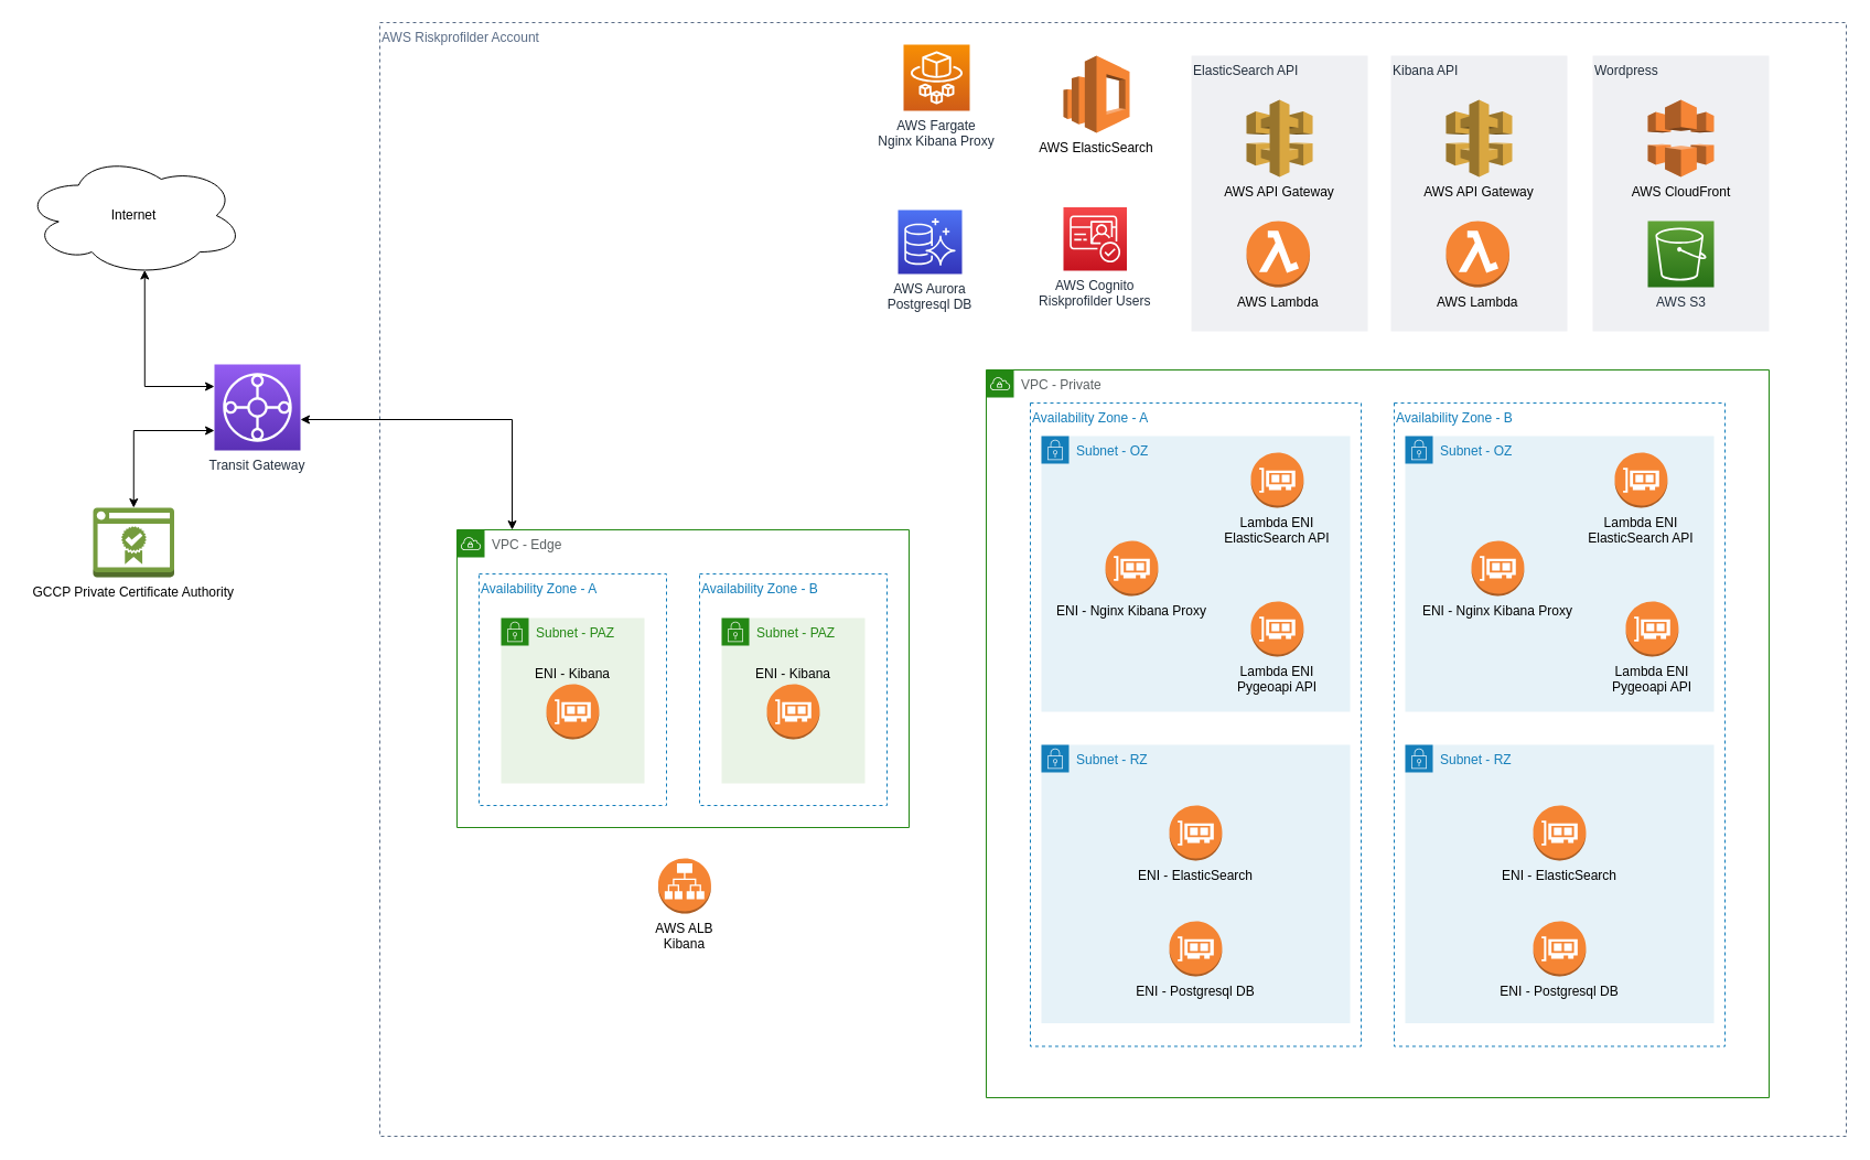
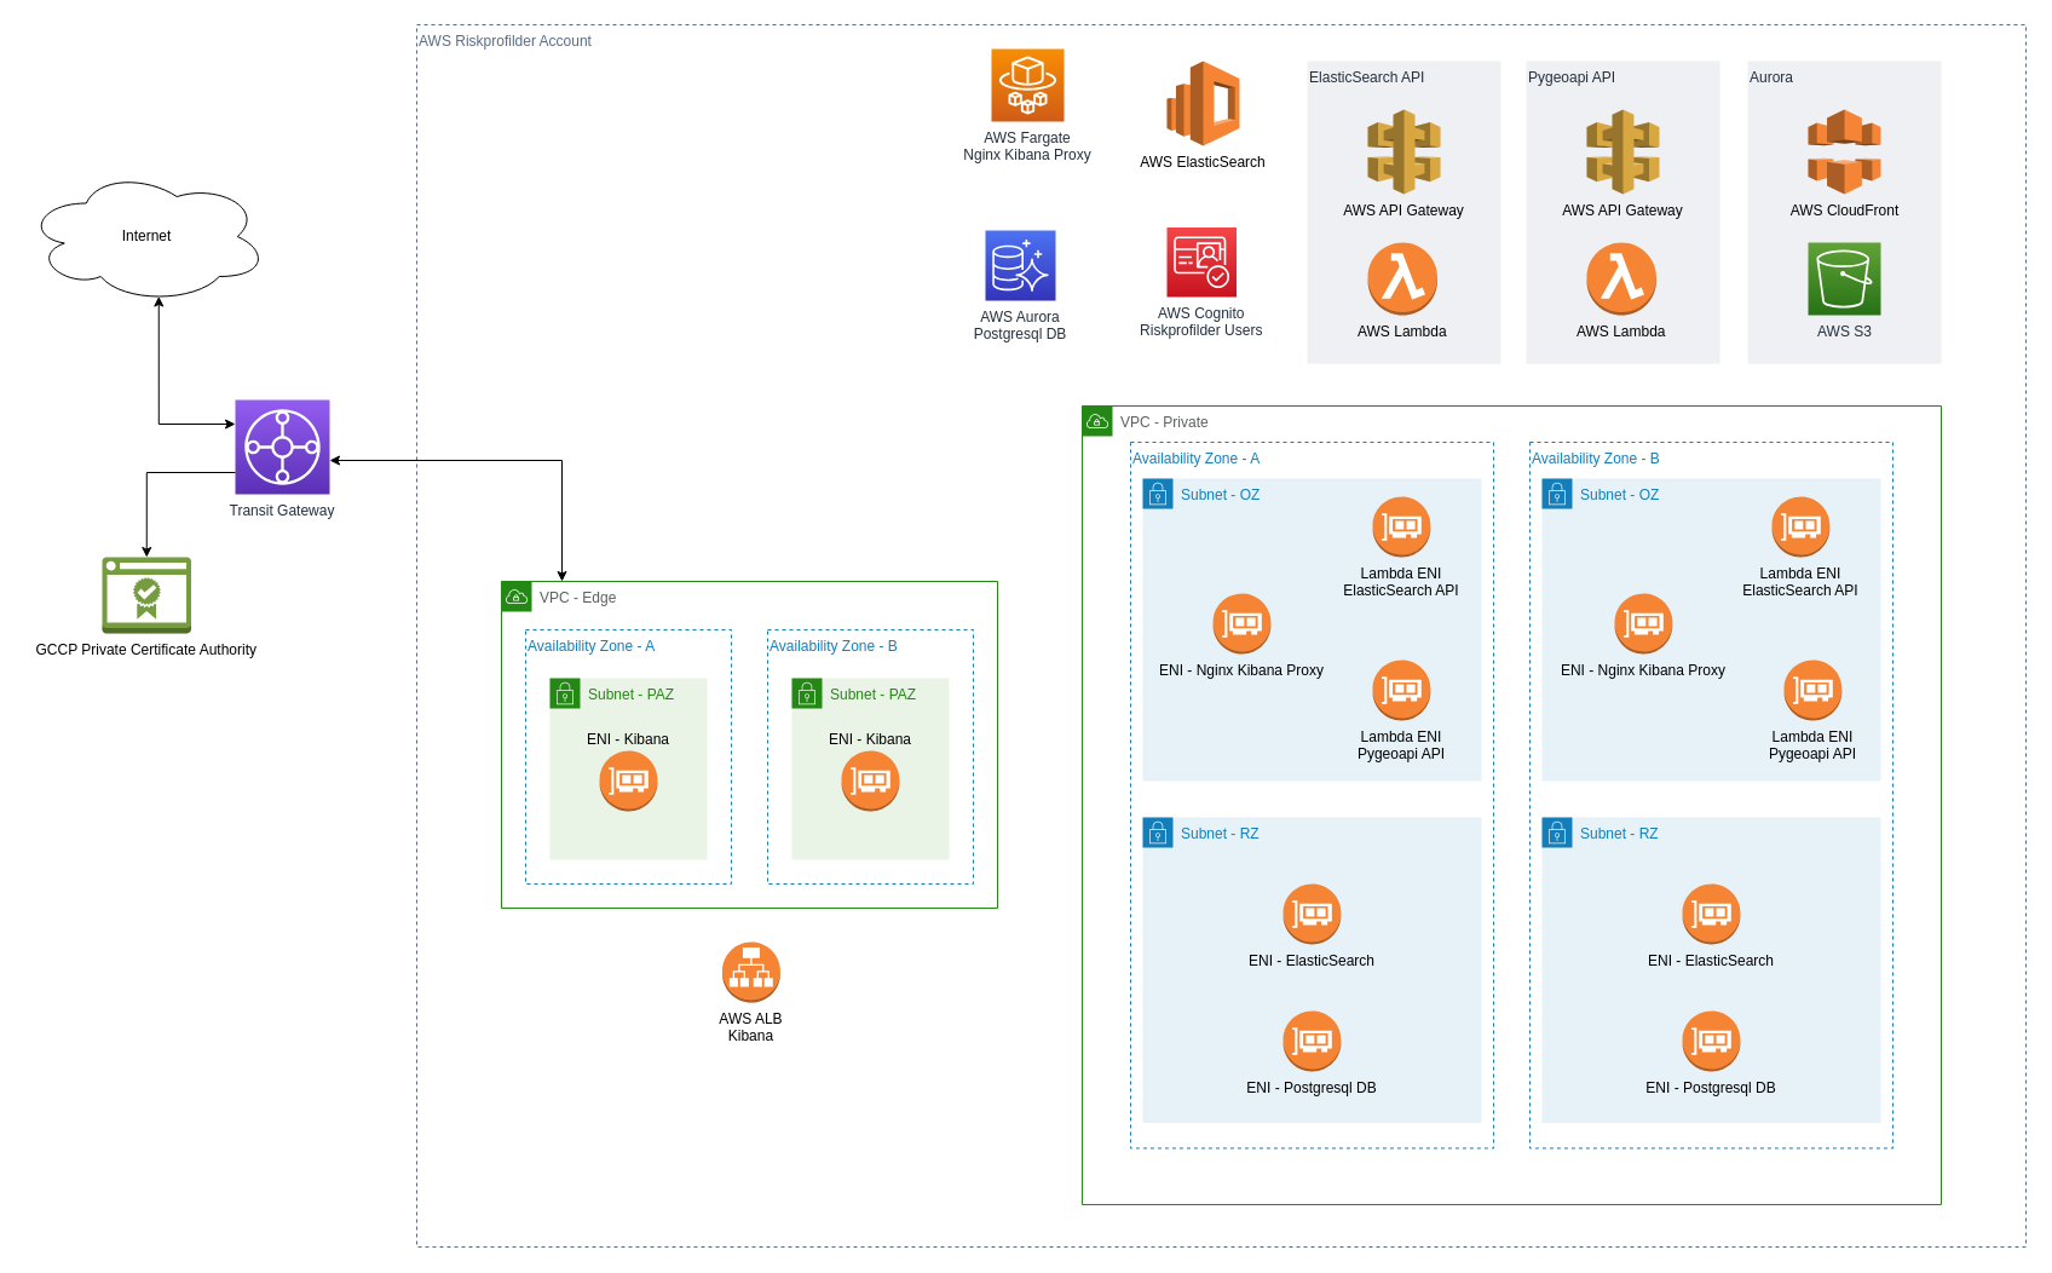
  <mxCell id="0" />
  <mxCell id="1" parent="0" />
  <mxCell id="2" value="AWS Riskprofilder Account" style="fillColor=none;strokeColor=#5A6C86;dashed=1;verticalAlign=top;fontStyle=0;fontColor=#5A6C86;align=left;" parent="1" vertex="1"><mxGeometry x="344" y="20" width="1330" height="1010" as="geometry" /></mxCell>
  <mxCell id="3" value="" style="edgeStyle=orthogonalEdgeStyle;rounded=0;orthogonalLoop=1;jettySize=auto;startArrow=classic;startFill=1;" parent="1" source="4" target="7" edge="1"><mxGeometry relative="1" as="geometry"><Array as="points"><mxPoint x="464" y="380" /></Array></mxGeometry></mxCell>
  <mxCell id="4" value="Transit Gateway" style="outlineConnect=0;fontColor=#232F3E;gradientColor=#945DF2;gradientDirection=north;fillColor=#5A30B5;strokeColor=#ffffff;dashed=0;verticalLabelPosition=bottom;verticalAlign=top;align=center;fontSize=12;fontStyle=0;aspect=fixed;shape=mxgraph.aws4.resourceIcon;resIcon=mxgraph.aws4.transit_gateway;" parent="1" vertex="1"><mxGeometry x="194" y="330" width="78" height="78" as="geometry" /></mxCell>
  <mxCell id="5" value="GCCP Private Certificate Authority" style="outlineConnect=0;dashed=0;verticalLabelPosition=bottom;verticalAlign=top;align=center;shape=mxgraph.aws3.certificate_manager_2;fillColor=#759C3E;gradientColor=none;" parent="1" vertex="1"><mxGeometry x="84" y="460" width="73.5" height="63" as="geometry" /></mxCell>
  <mxCell id="6" value="" style="group;align=left;" parent="1" vertex="1" connectable="0"><mxGeometry x="414" y="480" width="410" height="270" as="geometry" /></mxCell>
  <mxCell id="7" value="VPC - Edge" style="points=[[0,0],[0.25,0],[0.5,0],[0.75,0],[1,0],[1,0.25],[1,0.5],[1,0.75],[1,1],[0.75,1],[0.5,1],[0.25,1],[0,1],[0,0.75],[0,0.5],[0,0.25]];outlineConnect=0;gradientColor=none;whiteSpace=wrap;fontSize=12;fontStyle=0;shape=mxgraph.aws4.group;grIcon=mxgraph.aws4.group_vpc;strokeColor=#248814;fillColor=none;verticalAlign=top;align=left;spacingLeft=30;dashed=0;fontColor=#5A6061;" parent="6" vertex="1"><mxGeometry width="410" height="270" as="geometry" /></mxCell>
  <mxCell id="8" value="Availability Zone - A" style="fillColor=none;strokeColor=#147EBA;dashed=1;verticalAlign=top;fontStyle=0;fontColor=#147EBA;align=left;" parent="6" vertex="1"><mxGeometry x="20" y="40" width="170" height="210" as="geometry" /></mxCell>
  <mxCell id="9" value="Availability Zone - B" style="fillColor=none;strokeColor=#147EBA;dashed=1;verticalAlign=top;fontStyle=0;fontColor=#147EBA;align=left;" parent="6" vertex="1"><mxGeometry x="220" y="40" width="170" height="210" as="geometry" /></mxCell>
  <mxCell id="10" value="Subnet - PAZ" style="points=[[0,0],[0.25,0],[0.5,0],[0.75,0],[1,0],[1,0.25],[1,0.5],[1,0.75],[1,1],[0.75,1],[0.5,1],[0.25,1],[0,1],[0,0.75],[0,0.5],[0,0.25]];outlineConnect=0;gradientColor=none;whiteSpace=wrap;fontSize=12;fontStyle=0;shape=mxgraph.aws4.group;grIcon=mxgraph.aws4.group_security_group;grStroke=0;strokeColor=#248814;fillColor=#E9F3E6;verticalAlign=top;align=left;spacingLeft=30;fontColor=#248814;dashed=0;" parent="6" vertex="1"><mxGeometry x="40" y="80" width="130" height="150" as="geometry" /></mxCell>
  <mxCell id="11" value="Subnet - PAZ" style="points=[[0,0],[0.25,0],[0.5,0],[0.75,0],[1,0],[1,0.25],[1,0.5],[1,0.75],[1,1],[0.75,1],[0.5,1],[0.25,1],[0,1],[0,0.75],[0,0.5],[0,0.25]];outlineConnect=0;gradientColor=none;whiteSpace=wrap;fontSize=12;fontStyle=0;shape=mxgraph.aws4.group;grIcon=mxgraph.aws4.group_security_group;grStroke=0;strokeColor=#248814;fillColor=#E9F3E6;verticalAlign=top;align=left;spacingLeft=30;fontColor=#248814;dashed=0;" parent="6" vertex="1"><mxGeometry x="240" y="80" width="130" height="150" as="geometry" /></mxCell>
  <mxCell id="12" value="ENI - Kibana" style="outlineConnect=0;dashed=0;verticalLabelPosition=top;verticalAlign=bottom;align=center;shape=mxgraph.aws3.elastic_network_interface;fillColor=#F58534;gradientColor=none;labelPosition=center;" parent="6" vertex="1"><mxGeometry x="81.04" y="140" width="47.92" height="50" as="geometry" /></mxCell>
  <mxCell id="13" value="ENI - Kibana" style="outlineConnect=0;dashed=0;verticalLabelPosition=top;verticalAlign=bottom;align=center;shape=mxgraph.aws3.elastic_network_interface;fillColor=#F58534;gradientColor=none;labelPosition=center;" parent="6" vertex="1"><mxGeometry x="281.04" y="140" width="47.92" height="50" as="geometry" /></mxCell>
  <mxCell id="14" value="" style="group;" parent="1" vertex="1" connectable="0"><mxGeometry x="894" y="95" width="710" height="900" as="geometry" /></mxCell>
  <mxCell id="15" value="VPC - Private" style="points=[[0,0],[0.25,0],[0.5,0],[0.75,0],[1,0],[1,0.25],[1,0.5],[1,0.75],[1,1],[0.75,1],[0.5,1],[0.25,1],[0,1],[0,0.75],[0,0.5],[0,0.25]];outlineConnect=0;gradientColor=none;whiteSpace=wrap;fontSize=12;fontStyle=0;shape=mxgraph.aws4.group;grIcon=mxgraph.aws4.group_vpc;strokeColor=#248814;fillColor=none;verticalAlign=top;align=left;spacingLeft=30;dashed=0;fontColor=#5A6061;" parent="14" vertex="1"><mxGeometry y="240" width="710" height="660" as="geometry" /></mxCell>
  <mxCell id="16" value="Availability Zone - B" style="fillColor=none;strokeColor=#147EBA;dashed=1;verticalAlign=top;fontStyle=0;fontColor=#147EBA;align=left;" parent="14" vertex="1"><mxGeometry x="370" y="270" width="300" height="583.45" as="geometry" /></mxCell>
  <mxCell id="17" value="Availability Zone - A" style="fillColor=none;strokeColor=#147EBA;dashed=1;verticalAlign=top;fontStyle=0;fontColor=#147EBA;align=left;" parent="14" vertex="1"><mxGeometry x="40" y="270" width="300" height="583.45" as="geometry" /></mxCell>
  <mxCell id="18" value="Subnet - RZ" style="points=[[0,0],[0.25,0],[0.5,0],[0.75,0],[1,0],[1,0.25],[1,0.5],[1,0.75],[1,1],[0.75,1],[0.5,1],[0.25,1],[0,1],[0,0.75],[0,0.5],[0,0.25]];outlineConnect=0;gradientColor=none;whiteSpace=wrap;fontSize=12;fontStyle=0;shape=mxgraph.aws4.group;grIcon=mxgraph.aws4.group_security_group;grStroke=0;strokeColor=#147EBA;fillColor=#E6F2F8;verticalAlign=top;align=left;spacingLeft=30;fontColor=#147EBA;dashed=0;" parent="14" vertex="1"><mxGeometry x="50" y="580" width="280" height="252.41" as="geometry" /></mxCell>
  <mxCell id="19" value="Subnet - OZ" style="points=[[0,0],[0.25,0],[0.5,0],[0.75,0],[1,0],[1,0.25],[1,0.5],[1,0.75],[1,1],[0.75,1],[0.5,1],[0.25,1],[0,1],[0,0.75],[0,0.5],[0,0.25]];outlineConnect=0;gradientColor=none;whiteSpace=wrap;fontSize=12;fontStyle=0;shape=mxgraph.aws4.group;grIcon=mxgraph.aws4.group_security_group;grStroke=0;strokeColor=#147EBA;fillColor=#E6F2F8;verticalAlign=top;align=left;spacingLeft=30;fontColor=#147EBA;dashed=0;" parent="14" vertex="1"><mxGeometry x="50" y="300" width="280" height="250" as="geometry" /></mxCell>
  <mxCell id="20" value="Subnet - RZ" style="points=[[0,0],[0.25,0],[0.5,0],[0.75,0],[1,0],[1,0.25],[1,0.5],[1,0.75],[1,1],[0.75,1],[0.5,1],[0.25,1],[0,1],[0,0.75],[0,0.5],[0,0.25]];outlineConnect=0;gradientColor=none;whiteSpace=wrap;fontSize=12;fontStyle=0;shape=mxgraph.aws4.group;grIcon=mxgraph.aws4.group_security_group;grStroke=0;strokeColor=#147EBA;fillColor=#E6F2F8;verticalAlign=top;align=left;spacingLeft=30;fontColor=#147EBA;dashed=0;" parent="14" vertex="1"><mxGeometry x="380" y="580" width="280" height="252.41" as="geometry" /></mxCell>
  <mxCell id="21" value="Subnet - OZ" style="points=[[0,0],[0.25,0],[0.5,0],[0.75,0],[1,0],[1,0.25],[1,0.5],[1,0.75],[1,1],[0.75,1],[0.5,1],[0.25,1],[0,1],[0,0.75],[0,0.5],[0,0.25]];outlineConnect=0;gradientColor=none;whiteSpace=wrap;fontSize=12;fontStyle=0;shape=mxgraph.aws4.group;grIcon=mxgraph.aws4.group_security_group;grStroke=0;strokeColor=#147EBA;fillColor=#E6F2F8;verticalAlign=top;align=left;spacingLeft=30;fontColor=#147EBA;dashed=0;" parent="14" vertex="1"><mxGeometry x="380" y="300" width="280" height="250" as="geometry" /></mxCell>
  <mxCell id="22" value="ENI - Nginx Kibana Proxy" style="outlineConnect=0;dashed=0;verticalLabelPosition=bottom;verticalAlign=top;align=center;shape=mxgraph.aws3.elastic_network_interface;fillColor=#F58534;gradientColor=none;labelPosition=center;" parent="14" vertex="1"><mxGeometry x="108.04" y="395" width="47.92" height="50" as="geometry" /></mxCell>
  <mxCell id="23" value="ENI - Nginx Kibana Proxy" style="outlineConnect=0;dashed=0;verticalLabelPosition=bottom;verticalAlign=top;align=center;shape=mxgraph.aws3.elastic_network_interface;fillColor=#F58534;gradientColor=none;labelPosition=center;" parent="14" vertex="1"><mxGeometry x="440" y="395" width="47.92" height="50" as="geometry" /></mxCell>
  <mxCell id="24" value="AWS Aurora&#10;Postgresql DB" style="points=[[0,0,0],[0.25,0,0],[0.5,0,0],[0.75,0,0],[1,0,0],[0,1,0],[0.25,1,0],[0.5,1,0],[0.75,1,0],[1,1,0],[0,0.25,0],[0,0.5,0],[0,0.75,0],[1,0.25,0],[1,0.5,0],[1,0.75,0]];outlineConnect=0;fontColor=#232F3E;gradientColor=#4D72F3;gradientDirection=north;fillColor=#3334B9;strokeColor=#ffffff;dashed=0;verticalLabelPosition=bottom;verticalAlign=top;align=center;fontSize=12;fontStyle=0;aspect=fixed;shape=mxgraph.aws4.resourceIcon;resIcon=mxgraph.aws4.aurora;" parent="14" vertex="1"><mxGeometry x="-80.0" y="95" width="58" height="58" as="geometry" /></mxCell>
  <mxCell id="25" value="ENI - Postgresql DB" style="outlineConnect=0;dashed=0;verticalLabelPosition=bottom;verticalAlign=top;align=center;shape=mxgraph.aws3.elastic_network_interface;fillColor=#F58534;gradientColor=none;labelPosition=center;" parent="14" vertex="1"><mxGeometry x="166.04" y="740" width="47.92" height="50" as="geometry" /></mxCell>
  <mxCell id="26" value="ENI - ElasticSearch" style="outlineConnect=0;dashed=0;verticalLabelPosition=bottom;verticalAlign=top;align=center;shape=mxgraph.aws3.elastic_network_interface;fillColor=#F58534;gradientColor=none;labelPosition=center;" parent="14" vertex="1"><mxGeometry x="496.04" y="635" width="47.92" height="50" as="geometry" /></mxCell>
  <mxCell id="27" value="ENI - Postgresql DB" style="outlineConnect=0;dashed=0;verticalLabelPosition=bottom;verticalAlign=top;align=center;shape=mxgraph.aws3.elastic_network_interface;fillColor=#F58534;gradientColor=none;labelPosition=center;" parent="14" vertex="1"><mxGeometry x="496.04" y="740" width="47.92" height="50" as="geometry" /></mxCell>
  <mxCell id="28" value="Lambda ENI&#10;ElasticSearch API" style="outlineConnect=0;dashed=0;verticalLabelPosition=bottom;verticalAlign=top;align=center;shape=mxgraph.aws3.elastic_network_interface;fillColor=#F58534;gradientColor=none;labelPosition=center;" parent="14" vertex="1"><mxGeometry x="240" y="315" width="47.92" height="50" as="geometry" /></mxCell>
  <mxCell id="29" value="Lambda ENI&#10;ElasticSearch API" style="outlineConnect=0;dashed=0;verticalLabelPosition=bottom;verticalAlign=top;align=center;shape=mxgraph.aws3.elastic_network_interface;fillColor=#F58534;gradientColor=none;labelPosition=center;" parent="14" vertex="1"><mxGeometry x="570" y="315" width="47.92" height="50" as="geometry" /></mxCell>
  <mxCell id="30" value="Lambda ENI&#10;Pygeoapi API" style="outlineConnect=0;dashed=0;verticalLabelPosition=bottom;verticalAlign=top;align=center;shape=mxgraph.aws3.elastic_network_interface;fillColor=#F58534;gradientColor=none;labelPosition=center;" parent="14" vertex="1"><mxGeometry x="240" y="450" width="47.92" height="50" as="geometry" /></mxCell>
  <mxCell id="31" value="Lambda ENI&#10;Pygeoapi API" style="outlineConnect=0;dashed=0;verticalLabelPosition=bottom;verticalAlign=top;align=center;shape=mxgraph.aws3.elastic_network_interface;fillColor=#F58534;gradientColor=none;labelPosition=center;" parent="14" vertex="1"><mxGeometry x="580" y="450" width="47.92" height="50" as="geometry" /></mxCell>
  <mxCell id="32" value="ENI - ElasticSearch" style="outlineConnect=0;dashed=0;verticalLabelPosition=bottom;verticalAlign=top;align=center;shape=mxgraph.aws3.elastic_network_interface;fillColor=#F58534;gradientColor=none;labelPosition=center;" parent="14" vertex="1"><mxGeometry x="166.04" y="635" width="47.92" height="50" as="geometry" /></mxCell>
  <mxCell id="33" value="" style="group;" parent="14" vertex="1" connectable="0"><mxGeometry x="186.04" y="-45" width="160" height="250" as="geometry" /></mxCell>
  <mxCell id="34" value="ElasticSearch API" style="fillColor=#EFF0F3;strokeColor=none;dashed=0;verticalAlign=top;fontStyle=0;fontColor=#232F3D;align=left;" parent="33" vertex="1"><mxGeometry width="160" height="250" as="geometry" /></mxCell>
  <mxCell id="35" value="AWS API Gateway" style="outlineConnect=0;dashed=0;verticalLabelPosition=bottom;verticalAlign=top;align=center;shape=mxgraph.aws3.api_gateway;fillColor=#D9A741;gradientColor=none;" parent="33" vertex="1"><mxGeometry x="50" y="40" width="60" height="70" as="geometry" /></mxCell>
  <mxCell id="36" value="AWS Lambda" style="outlineConnect=0;dashed=0;verticalLabelPosition=bottom;verticalAlign=top;align=center;shape=mxgraph.aws3.lambda_function;fillColor=#F58534;gradientColor=none;" parent="33" vertex="1"><mxGeometry x="50" y="150" width="57.5" height="60" as="geometry" /></mxCell>
  <mxCell id="37" value="" style="group;" parent="14" vertex="1" connectable="0"><mxGeometry x="370" y="-45" width="160" height="250" as="geometry" /></mxCell>
- <mxCell id="38" value="Kibana API" style="fillColor=#EFF0F3;strokeColor=none;dashed=0;verticalAlign=top;fontStyle=0;fontColor=#232F3D;align=left;" parent="37" vertex="1"><mxGeometry x="-3" width="160" height="250" as="geometry" /></mxCell>
+ <mxCell id="38" value="Pygeoapi API" style="fillColor=#EFF0F3;strokeColor=none;dashed=0;verticalAlign=top;fontStyle=0;fontColor=#232F3D;align=left;" parent="37" vertex="1"><mxGeometry x="-3" width="160" height="250" as="geometry" /></mxCell>
  <mxCell id="39" value="AWS API Gateway" style="outlineConnect=0;dashed=0;verticalLabelPosition=bottom;verticalAlign=top;align=center;shape=mxgraph.aws3.api_gateway;fillColor=#D9A741;gradientColor=none;" parent="37" vertex="1"><mxGeometry x="47" y="40" width="60" height="70" as="geometry" /></mxCell>
  <mxCell id="40" value="AWS Lambda" style="outlineConnect=0;dashed=0;verticalLabelPosition=bottom;verticalAlign=top;align=center;shape=mxgraph.aws3.lambda_function;fillColor=#F58534;gradientColor=none;" parent="37" vertex="1"><mxGeometry x="47" y="150" width="57.5" height="60" as="geometry" /></mxCell>
  <mxCell id="41" value="AWS Cognito&#10;Riskprofilder Users" style="points=[[0,0,0],[0.25,0,0],[0.5,0,0],[0.75,0,0],[1,0,0],[0,1,0],[0.25,1,0],[0.5,1,0],[0.75,1,0],[1,1,0],[0,0.25,0],[0,0.5,0],[0,0.75,0],[1,0.25,0],[1,0.5,0],[1,0.75,0]];outlineConnect=0;fontColor=#232F3E;gradientColor=#F54749;gradientDirection=north;fillColor=#C7131F;strokeColor=#ffffff;dashed=0;verticalLabelPosition=bottom;verticalAlign=top;align=center;fontSize=12;fontStyle=0;aspect=fixed;shape=mxgraph.aws4.resourceIcon;resIcon=mxgraph.aws4.cognito;" parent="14" vertex="1"><mxGeometry x="70" y="92.5" width="57.5" height="57.5" as="geometry" /></mxCell>
  <mxCell id="42" value="Internet" style="ellipse;shape=cloud;whiteSpace=wrap;align=center;" parent="1" vertex="1"><mxGeometry x="20.75" y="140" width="200" height="110" as="geometry" /></mxCell>
  <mxCell id="43" value="AWS ALB&#10;Kibana" style="outlineConnect=0;dashed=0;verticalLabelPosition=bottom;verticalAlign=top;align=center;shape=mxgraph.aws3.application_load_balancer;fillColor=#F58534;gradientColor=none;" parent="1" vertex="1"><mxGeometry x="596.5" y="778" width="47.92" height="50" as="geometry" /></mxCell>
  <mxCell id="44" value="" style="edgeStyle=orthogonalEdgeStyle;rounded=0;orthogonalLoop=1;jettySize=auto;startArrow=classic;startFill=1;exitX=0.55;exitY=0.95;exitDx=0;exitDy=0;exitPerimeter=0;" parent="1" source="42" target="4" edge="1"><mxGeometry relative="1" as="geometry"><mxPoint x="214" y="540" as="sourcePoint" /><mxPoint x="660" y="540" as="targetPoint" /><Array as="points"><mxPoint x="131" y="350" /></Array></mxGeometry></mxCell>
- <mxCell id="45" value="" style="edgeStyle=orthogonalEdgeStyle;rounded=0;orthogonalLoop=1;jettySize=auto;startArrow=classic;startFill=1;exitX=0.5;exitY=0;exitDx=0;exitDy=0;exitPerimeter=0;" parent="1" source="5" target="4" edge="1"><mxGeometry relative="1" as="geometry"><mxPoint x="124" y="547.5" as="sourcePoint" /><mxPoint x="274" y="425" as="targetPoint" /><Array as="points"><mxPoint x="121" y="390" /></Array></mxGeometry></mxCell>
+ <mxCell id="45" value="" style="edgeStyle=orthogonalEdgeStyle;rounded=0;orthogonalLoop=1;jettySize=auto;startArrow=classic;startFill=1;exitX=0.5;exitY=0;exitDx=0;exitDy=0;exitPerimeter=0;endArrow=none;" parent="1" source="5" target="4" edge="1"><mxGeometry relative="1" as="geometry"><mxPoint x="124" y="547.5" as="sourcePoint" /><mxPoint x="274" y="425" as="targetPoint" /><Array as="points"><mxPoint x="121" y="390" /></Array></mxGeometry></mxCell>
  <mxCell id="46" value="AWS ElasticSearch" style="outlineConnect=0;dashed=0;verticalLabelPosition=bottom;verticalAlign=top;align=center;shape=mxgraph.aws3.elasticsearch_service;fillColor=#F58534;gradientColor=none;" parent="1" vertex="1"><mxGeometry x="964" y="50" width="60" height="70" as="geometry" /></mxCell>
  <mxCell id="47" value="AWS Fargate&#10;Nginx Kibana Proxy" style="points=[[0,0,0],[0.25,0,0],[0.5,0,0],[0.75,0,0],[1,0,0],[0,1,0],[0.25,1,0],[0.5,1,0],[0.75,1,0],[1,1,0],[0,0.25,0],[0,0.5,0],[0,0.75,0],[1,0.25,0],[1,0.5,0],[1,0.75,0]];outlineConnect=0;fontColor=#232F3E;gradientColor=#F78E04;gradientDirection=north;fillColor=#D05C17;strokeColor=#ffffff;dashed=0;verticalLabelPosition=bottom;verticalAlign=top;align=center;fontSize=12;fontStyle=0;aspect=fixed;shape=mxgraph.aws4.resourceIcon;resIcon=mxgraph.aws4.fargate;" parent="1" vertex="1"><mxGeometry x="819" y="40" width="60" height="60" as="geometry" /></mxCell>
  <mxCell id="48" value="" style="group;" parent="1" vertex="1" connectable="0"><mxGeometry x="1444" y="50" width="160" height="250" as="geometry" /></mxCell>
- <mxCell id="49" value="Wordpress" style="fillColor=#EFF0F3;strokeColor=none;dashed=0;verticalAlign=top;fontStyle=0;fontColor=#232F3D;align=left;" parent="48" vertex="1"><mxGeometry width="160" height="250" as="geometry" /></mxCell>
+ <mxCell id="49" value="Aurora" style="fillColor=#EFF0F3;strokeColor=none;dashed=0;verticalAlign=top;fontStyle=0;fontColor=#232F3D;align=left;" parent="48" vertex="1"><mxGeometry width="160" height="250" as="geometry" /></mxCell>
  <mxCell id="50" value="AWS S3" style="points=[[0,0,0],[0.25,0,0],[0.5,0,0],[0.75,0,0],[1,0,0],[0,1,0],[0.25,1,0],[0.5,1,0],[0.75,1,0],[1,1,0],[0,0.25,0],[0,0.5,0],[0,0.75,0],[1,0.25,0],[1,0.5,0],[1,0.75,0]];outlineConnect=0;fontColor=#232F3E;gradientColor=#60A337;gradientDirection=north;fillColor=#277116;strokeColor=#ffffff;dashed=0;verticalLabelPosition=bottom;verticalAlign=top;align=center;html=1;fontSize=12;fontStyle=0;aspect=fixed;shape=mxgraph.aws4.resourceIcon;resIcon=mxgraph.aws4.s3;" parent="48" vertex="1"><mxGeometry x="50" y="150" width="60" height="60" as="geometry" /></mxCell>
  <mxCell id="51" value="AWS CloudFront" style="outlineConnect=0;dashed=0;verticalLabelPosition=bottom;verticalAlign=top;align=center;html=1;shape=mxgraph.aws3.cloudfront;fillColor=#F58536;gradientColor=none;" parent="48" vertex="1"><mxGeometry x="50" y="40" width="60" height="70" as="geometry" /></mxCell>
